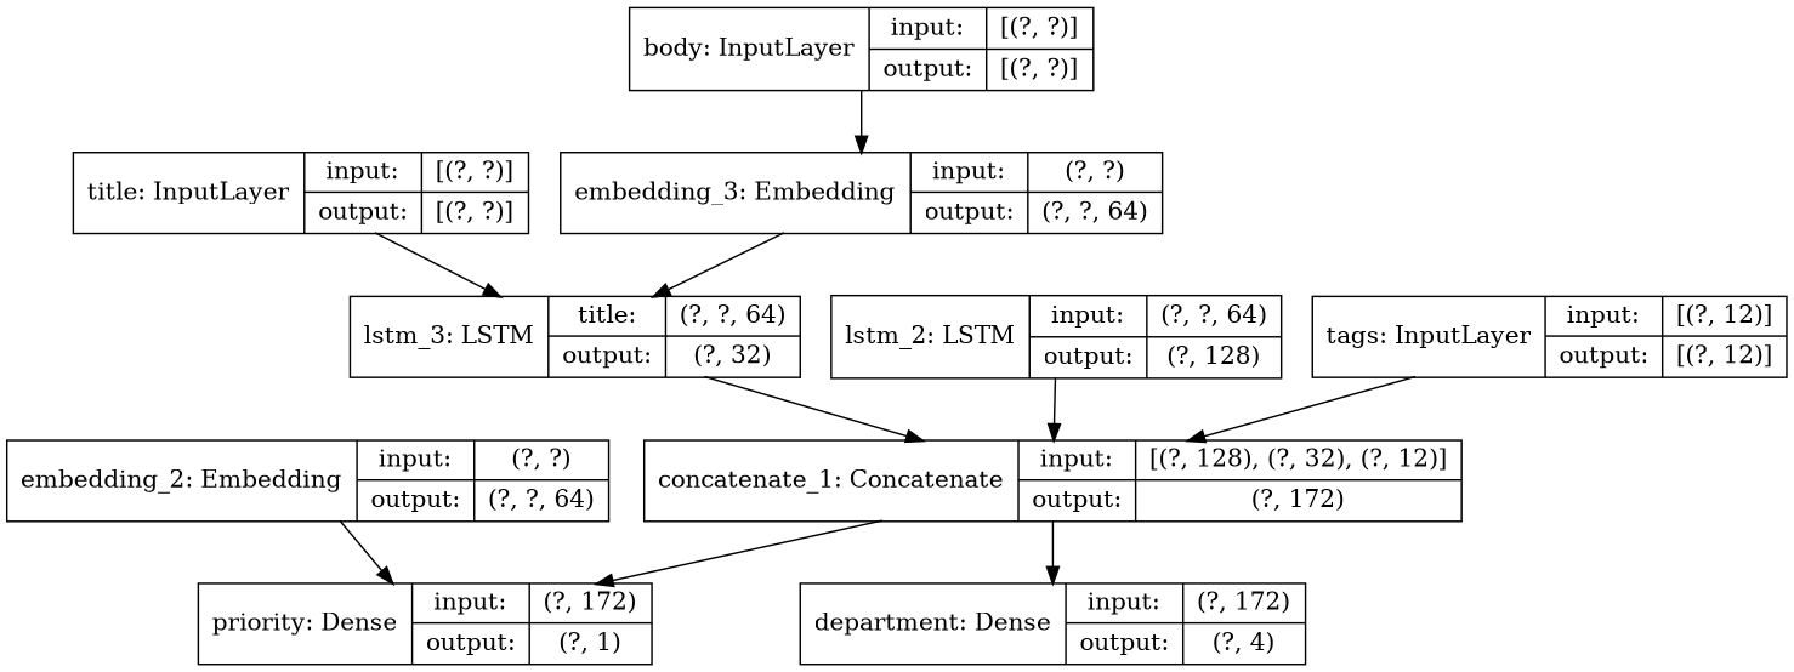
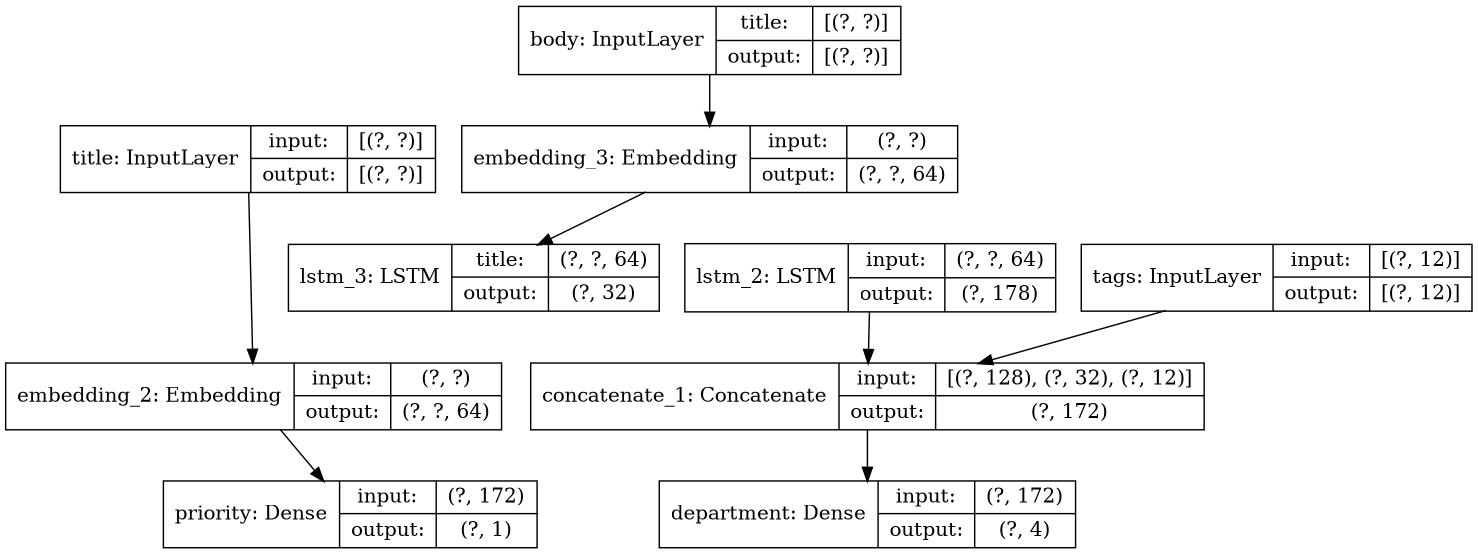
  digraph {
    concentrate=True
    rankdir=TB
    node [shape=record]
    n1 [label="title: InputLayer\n|{input:|output:}|{{[(?, ?)]}|{[(?, ?)]}}"]
    n2 [label="embedding_2: Embedding\n|{input:|output:}|{{(?, ?)}|{(?, ?, 64)}}"]
    n3 [label="priority: Dense\n|{input:|output:}|{{(?, 172)}|{(?, 1)}}"]
-   n4 [label="body: InputLayer\n|{input:|output:}|{{[(?, ?)]}|{[(?, ?)]}}"]
+   n4 [label="body: InputLayer\n|{title:|output:}|{{[(?, ?)]}|{[(?, ?)]}}"]
    n5 [label="embedding_3: Embedding\n|{input:|output:}|{{(?, ?)}|{(?, ?, 64)}}"]
    n6 [label="lstm_3: LSTM\n|{title:|output:}|{{(?, ?, 64)}|{(?, 32)}}"]
-   n7 [label="lstm_2: LSTM\n|{input:|output:}|{{(?, ?, 64)}|{(?, 128)}}"]
+   n7 [label="lstm_2: LSTM\n|{input:|output:}|{{(?, ?, 64)}|{(?, 178)}}"]
    n8 [label="concatenate_1: Concatenate\n|{input:|output:}|{{[(?, 128), (?, 32), (?, 12)]}|{(?, 172)}}"]
    n9 [label="department: Dense\n|{input:|output:}|{{(?, 172)}|{(?, 4)}}"]
    n10 [label="tags: InputLayer\n|{input:|output:}|{{[(?, 12)]}|{[(?, 12)]}}"]
-   n1 -> n6
+   n1 -> n2
    n2 -> n3
    n4 -> n5
    n5 -> n6
-   n6 -> n8
    n7 -> n8
-   n8 -> n3
    n8 -> n9
    n10 -> n8
  }
